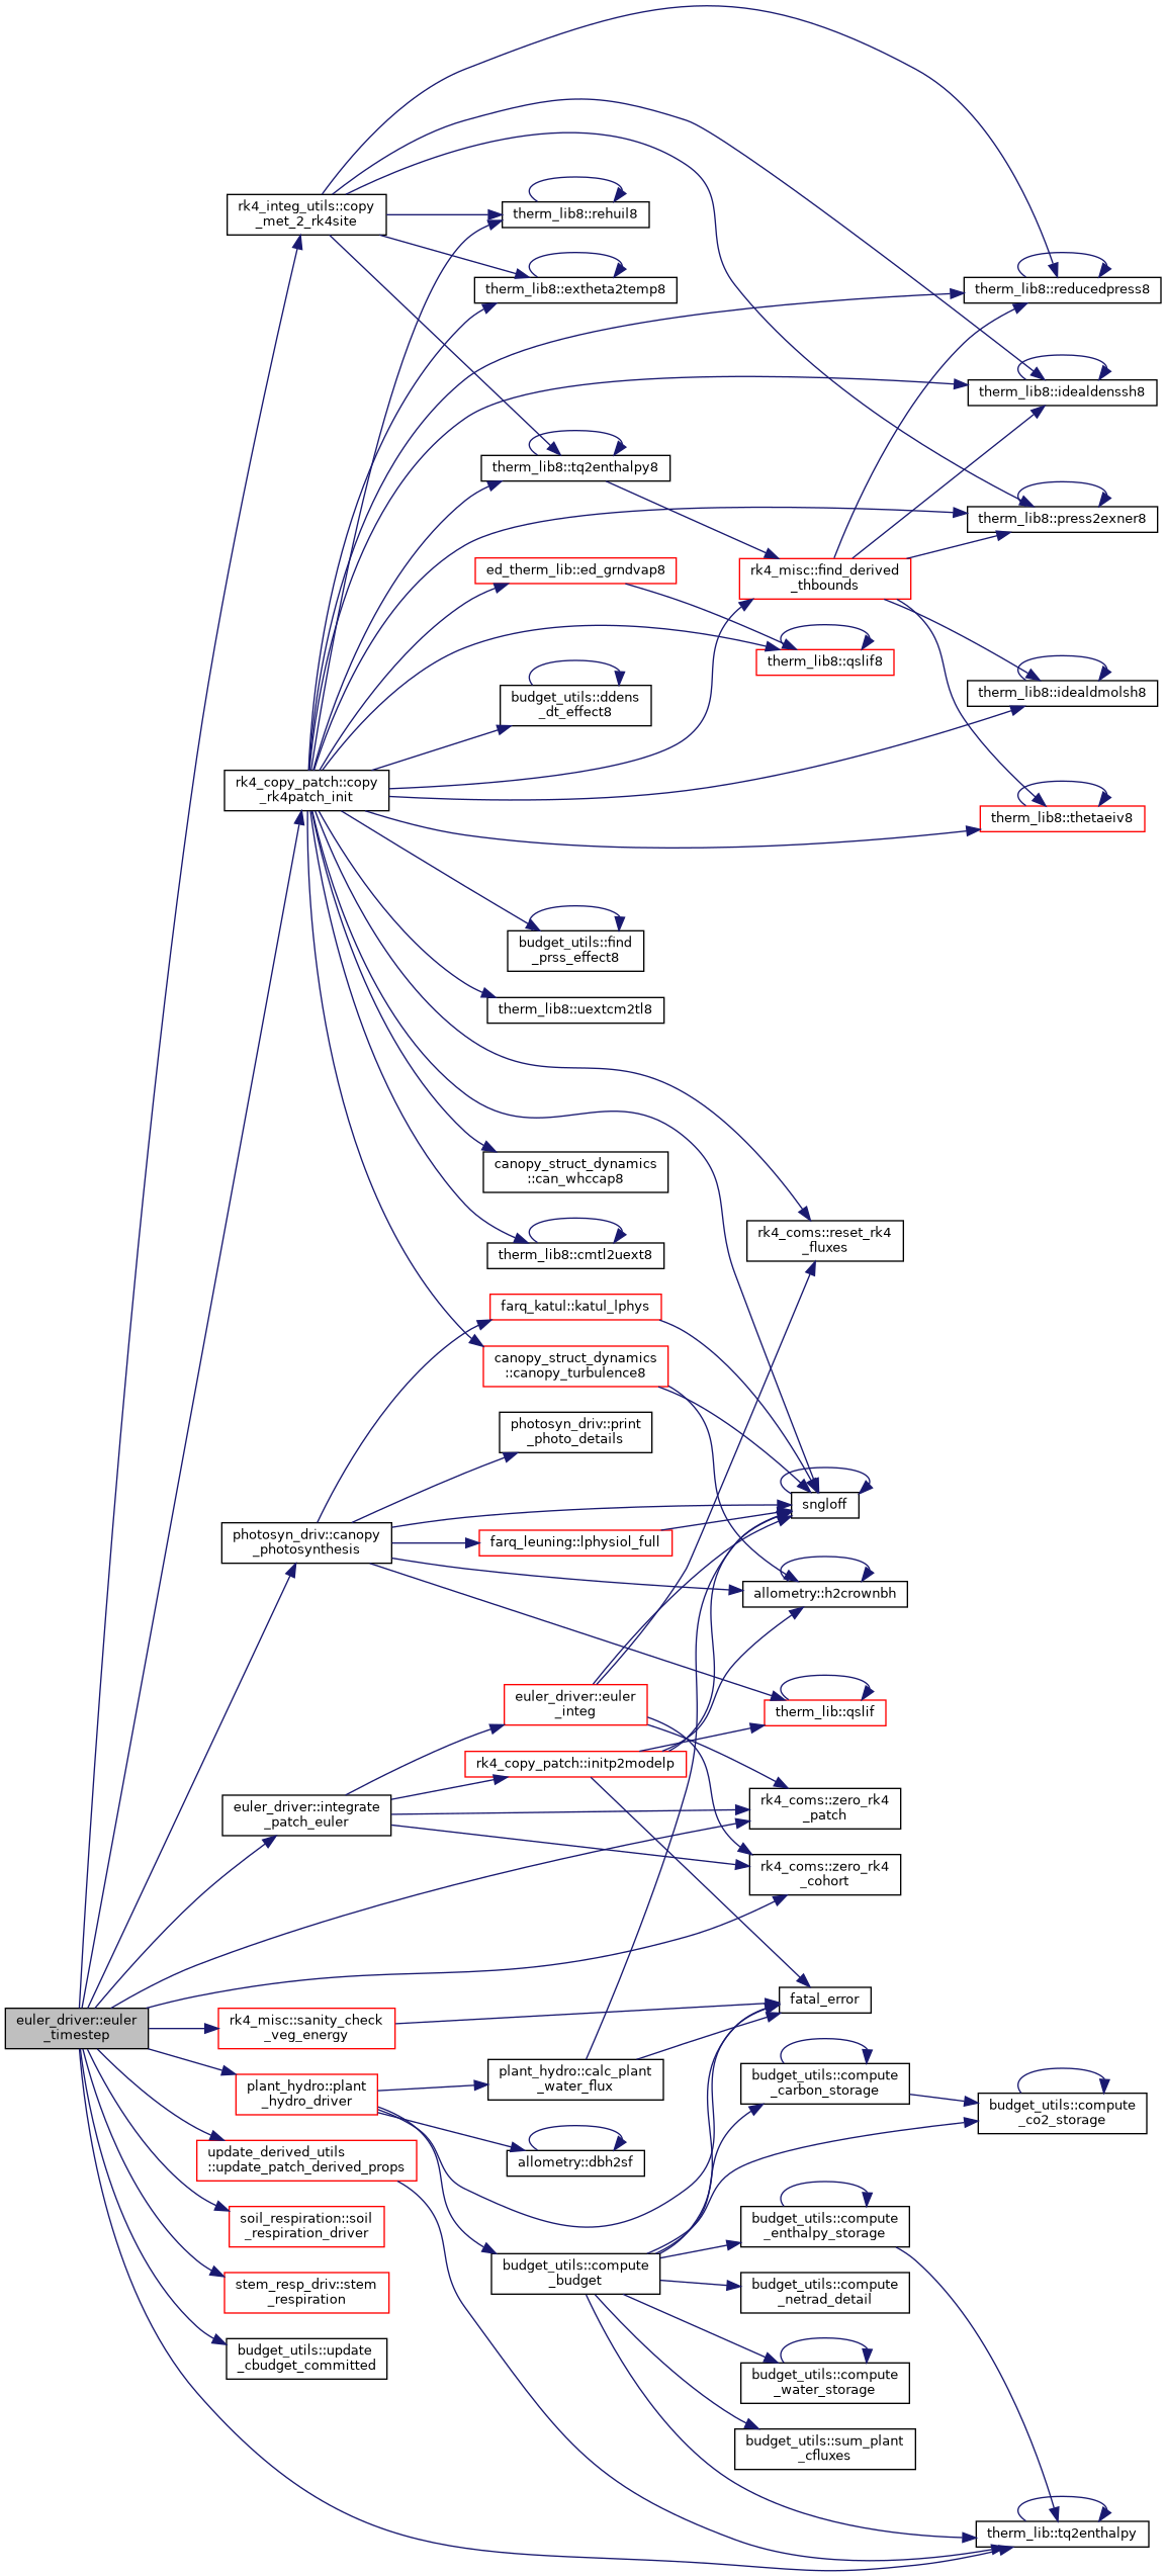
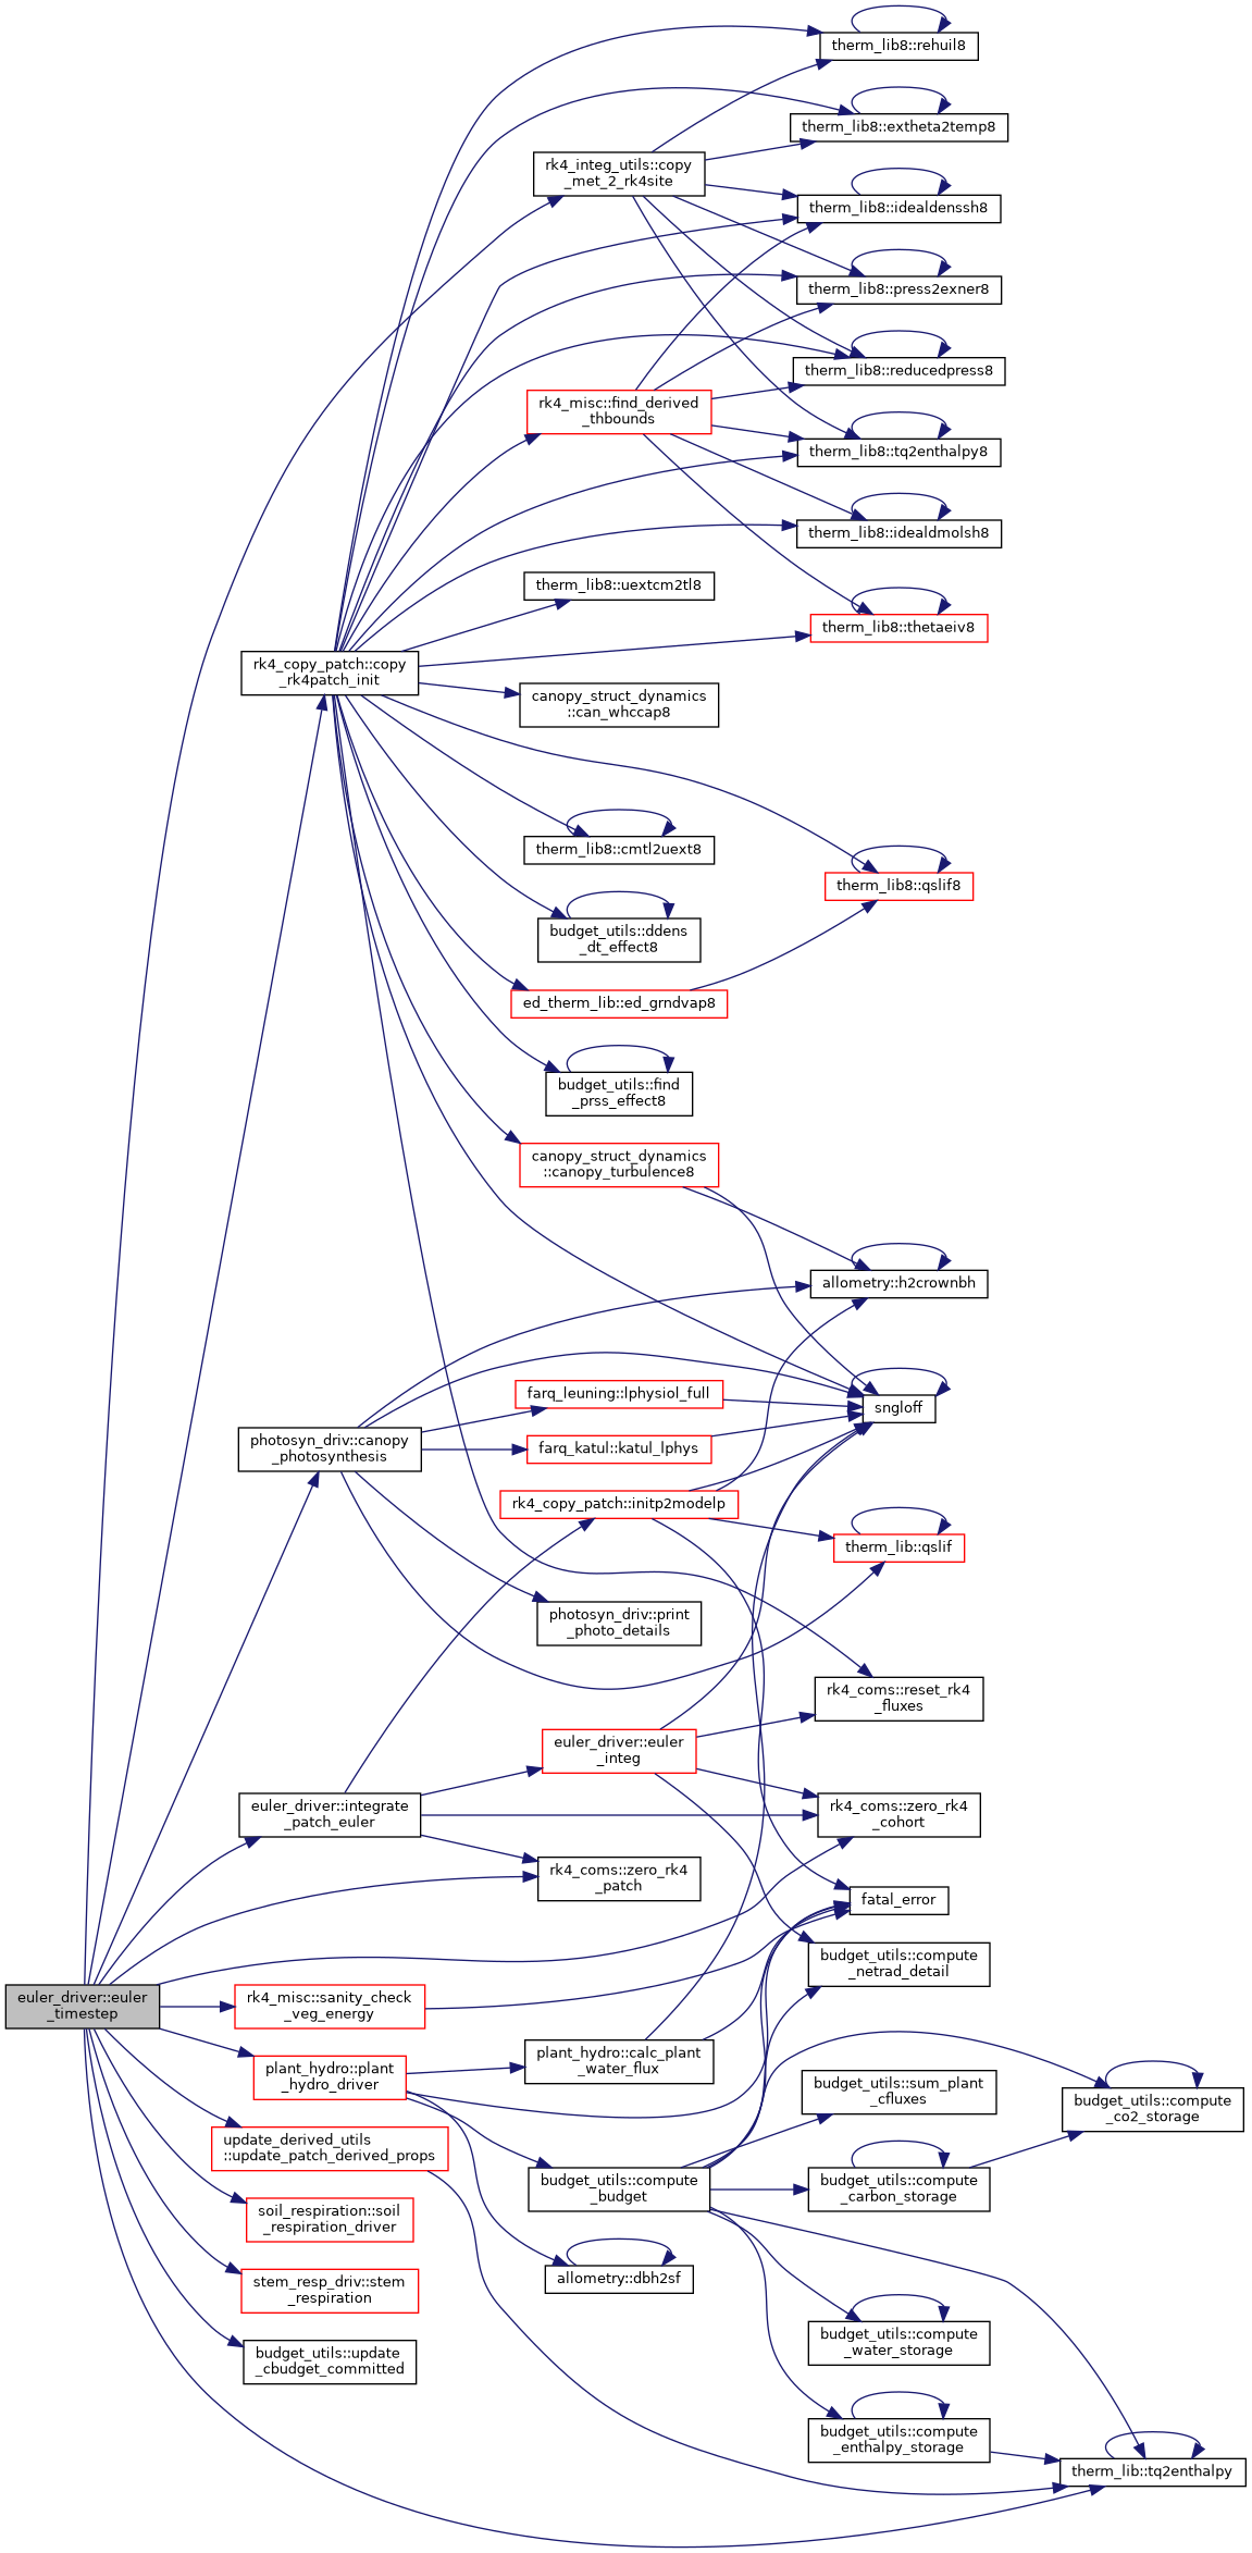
  digraph {
    rankdir=LR
    node [color=black fillcolor=white fontname=Helvetica fontsize=10 shape=record style=filled]
    edge [color=midnightblue fontname=Helvetica fontsize=10 labelfontname=Helvetica labelfontsize=10 style=solid]
    n1 [fillcolor=grey75 fontcolor=black height=0.2 label="euler_driver::euler\l_timestep" width=0.4]
    n2 [height=0.2 label="photosyn_driv::canopy\l_photosynthesis" width=0.4]
    n3 [height=0.2 label="therm_lib::tq2enthalpy" width=0.4]
    n4 [height=0.2 label="rk4_integ_utils::copy\l_met_2_rk4site" width=0.4]
    n5 [height=0.2 label="rk4_copy_patch::copy\l_rk4patch_init" width=0.4]
    n6 [height=0.2 label="euler_driver::integrate\l_patch_euler" width=0.4]
    n7 [height=0.2 label="rk4_coms::zero_rk4\l_cohort" width=0.4]
    n8 [height=0.2 label="rk4_coms::zero_rk4\l_patch" width=0.4]
    n9 [color=red height=0.2 label="plant_hydro::plant\l_hydro_driver" width=0.4]
    n10 [color=red height=0.2 label="rk4_misc::sanity_check\l_veg_energy" width=0.4]
    n11 [color=red height=0.2 label="soil_respiration::soil\l_respiration_driver" width=0.4]
    n12 [color=red height=0.2 label="stem_resp_driv::stem\l_respiration" width=0.4]
    n13 [height=0.2 label="budget_utils::update\l_cbudget_committed" width=0.4]
    n14 [color=red height=0.2 label="update_derived_utils\l::update_patch_derived_props" width=0.4]
    n15 [height=0.2 label="allometry::h2crownbh" width=0.4]
    n16 [color=red height=0.2 label="farq_katul::katul_lphys" width=0.4]
    n17 [height=0.2 label=sngloff width=0.4]
    n18 [color=red height=0.2 label="farq_leuning::lphysiol_full" width=0.4]
    n19 [height=0.2 label="photosyn_driv::print\l_photo_details" width=0.4]
    n20 [color=red height=0.2 label="therm_lib::qslif" width=0.4]
    n21 [height=0.2 label="budget_utils::compute\l_budget" width=0.4]
    n22 [height=0.2 label="budget_utils::compute\l_carbon_storage" width=0.4]
    n23 [height=0.2 label="budget_utils::compute\l_co2_storage" width=0.4]
    n24 [height=0.2 label="budget_utils::compute\l_enthalpy_storage" width=0.4]
    n25 [height=0.2 label="budget_utils::compute\l_netrad_detail" width=0.4]
    n26 [height=0.2 label="budget_utils::compute\l_water_storage" width=0.4]
    n27 [height=0.2 label=fatal_error width=0.4]
    n28 [height=0.2 label="budget_utils::sum_plant\l_cfluxes" width=0.4]
    n29 [height=0.2 label="therm_lib8::extheta2temp8" width=0.4]
    n30 [height=0.2 label="therm_lib8::idealdenssh8" width=0.4]
    n31 [height=0.2 label="therm_lib8::press2exner8" width=0.4]
    n32 [height=0.2 label="therm_lib8::reducedpress8" width=0.4]
    n33 [height=0.2 label="therm_lib8::rehuil8" width=0.4]
    n34 [height=0.2 label="therm_lib8::tq2enthalpy8" width=0.4]
    n35 [height=0.2 label="canopy_struct_dynamics\l::can_whccap8" width=0.4]
    n36 [color=red height=0.2 label="canopy_struct_dynamics\l::canopy_turbulence8" width=0.4]
    n37 [height=0.2 label="therm_lib8::cmtl2uext8" width=0.4]
    n38 [height=0.2 label="budget_utils::ddens\l_dt_effect8" width=0.4]
    n39 [color=red height=0.2 label="ed_therm_lib::ed_grndvap8" width=0.4]
    n40 [color=red height=0.2 label="therm_lib8::qslif8" width=0.4]
    n41 [color=red height=0.2 label="rk4_misc::find_derived\l_thbounds" width=0.4]
    n42 [height=0.2 label="therm_lib8::idealdmolsh8" width=0.4]
    n43 [color=red height=0.2 label="therm_lib8::thetaeiv8" width=0.4]
    n44 [height=0.2 label="budget_utils::find\l_prss_effect8" width=0.4]
    n45 [height=0.2 label="rk4_coms::reset_rk4\l_fluxes" width=0.4]
    n46 [height=0.2 label="therm_lib8::uextcm2tl8" width=0.4]
    n47 [color=red height=0.2 label="euler_driver::euler\l_integ" width=0.4]
    n48 [color=red height=0.2 label="rk4_copy_patch::initp2modelp" width=0.4]
    n49 [height=0.2 label="plant_hydro::calc_plant\l_water_flux" width=0.4]
    n50 [height=0.2 label="allometry::dbh2sf" width=0.4]
    n1 -> n2
    n1 -> n3
    n1 -> n4
    n1 -> n5
    n1 -> n6
    n1 -> n7
    n1 -> n8
    n1 -> n9
    n1 -> n10
    n1 -> n11
    n1 -> n12
    n1 -> n13
    n1 -> n14
    n2 -> n15
    n2 -> n16
    n2 -> n17
    n2 -> n18
    n2 -> n19
    n2 -> n20
    n3 -> n3
    n4 -> n29
    n4 -> n30
    n4 -> n31
    n4 -> n32
    n4 -> n33
    n4 -> n34
    n5 -> n17
    n5 -> n29
    n5 -> n30
    n5 -> n31
    n5 -> n32
    n5 -> n33
    n5 -> n34
    n5 -> n35
    n5 -> n36
    n5 -> n37
    n5 -> n38
    n5 -> n39
    n5 -> n40
    n5 -> n41
    n5 -> n42
    n5 -> n43
    n5 -> n44
    n5 -> n45
    n5 -> n46
    n6 -> n7
    n6 -> n8
    n6 -> n47
    n6 -> n48
    n9 -> n21
    n9 -> n27
    n9 -> n49
    n9 -> n50
    n10 -> n27
    n14 -> n3
    n15 -> n15
    n16 -> n17
    n17 -> n17
    n18 -> n17
    n20 -> n20
    n21 -> n3
    n21 -> n22
    n21 -> n23
    n21 -> n24
    n21 -> n25
    n21 -> n26
    n21 -> n27
    n21 -> n28
    n22 -> n22
    n22 -> n23
    n23 -> n23
    n24 -> n3
    n24 -> n24
    n26 -> n26
    n29 -> n29
    n30 -> n30
    n31 -> n31
    n32 -> n32
    n33 -> n33
    n34 -> n34
    n36 -> n15
    n36 -> n17
    n37 -> n37
    n38 -> n38
    n39 -> n40
    n40 -> n40
    n41 -> n30
    n41 -> n31
    n41 -> n32
-   n34 -> n41
+   n41 -> n34
    n41 -> n42
    n41 -> n43
    n42 -> n42
    n43 -> n43
    n44 -> n44
    n47 -> n7
-   n47 -> n8
+   n47 -> n25
    n47 -> n17
    n47 -> n45
    n48 -> n15
    n48 -> n17
    n48 -> n20
    n48 -> n27
    n49 -> n17
    n49 -> n27
    n50 -> n50
  }
